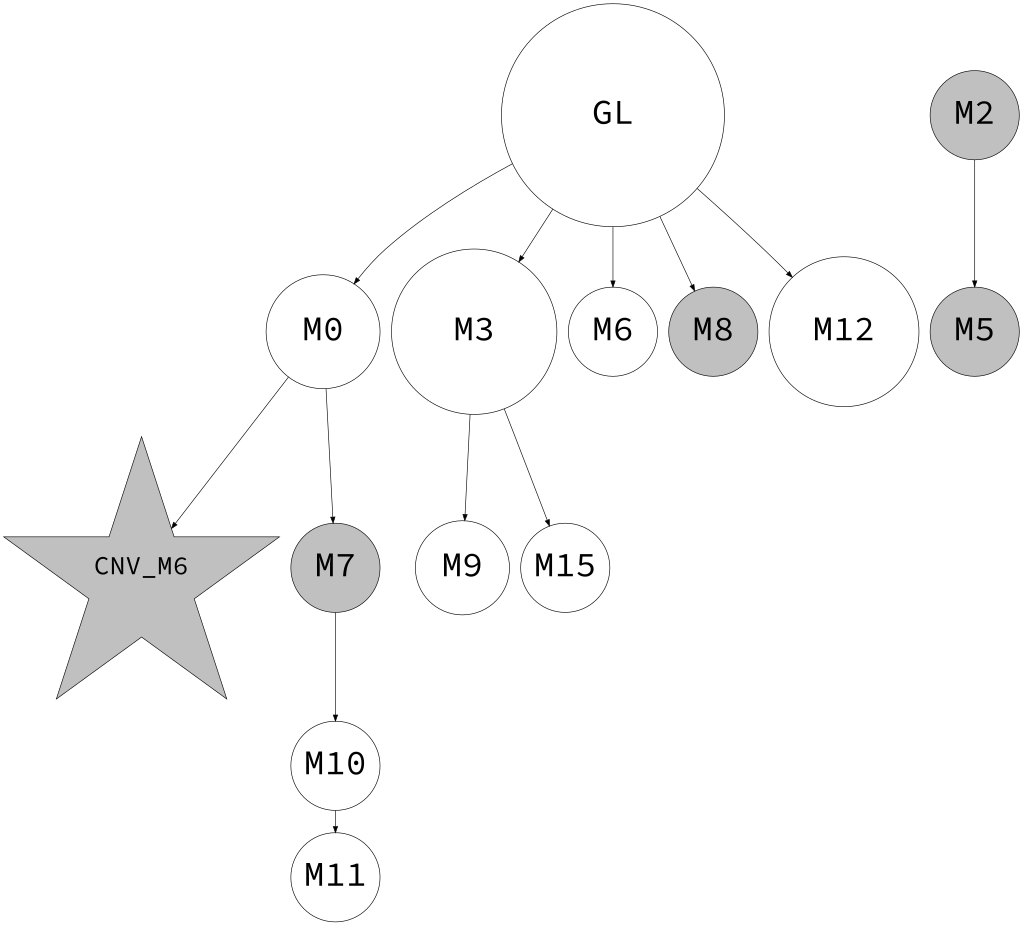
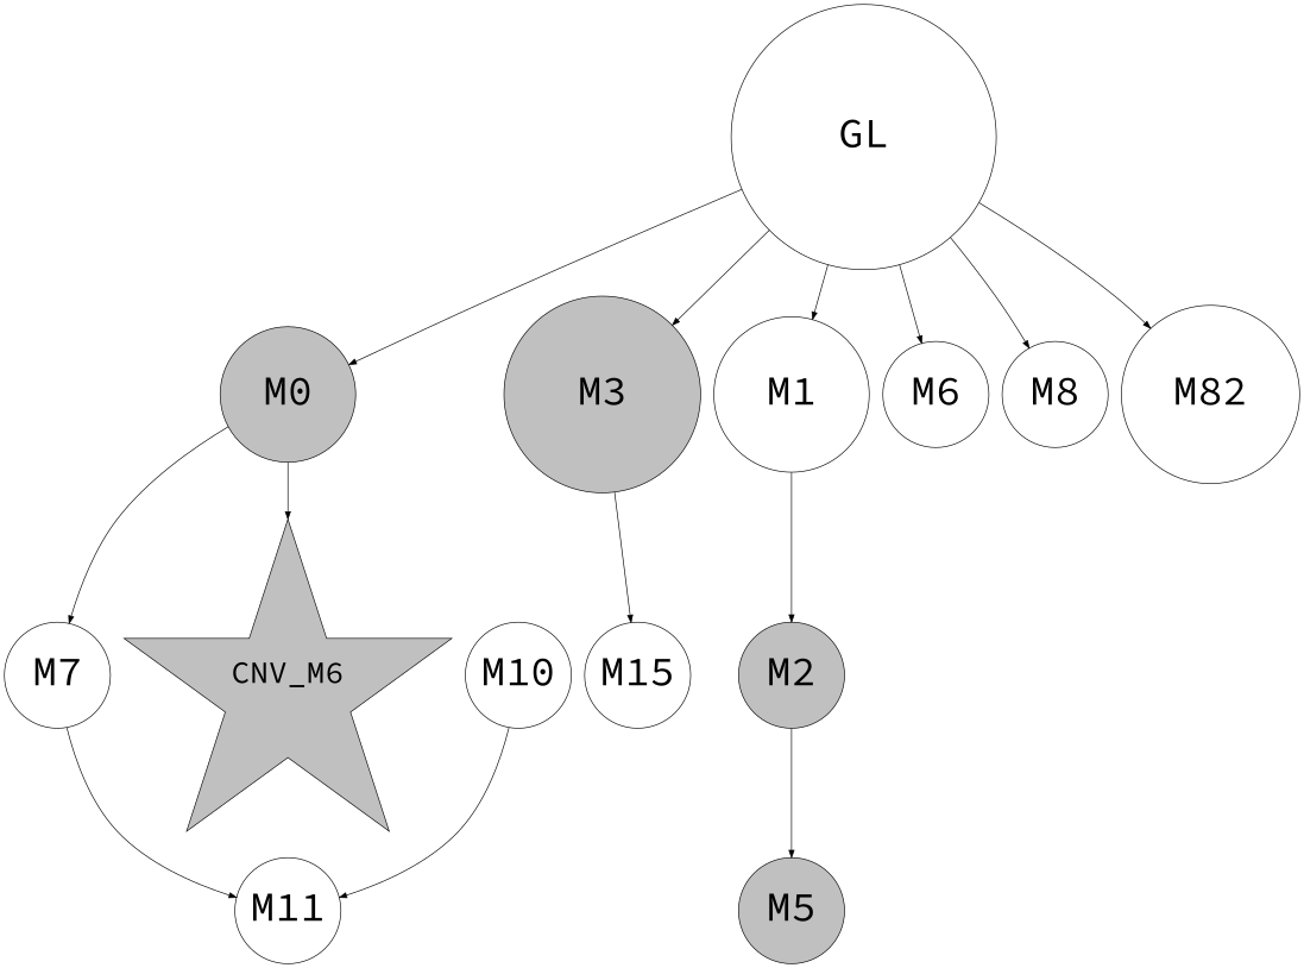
  digraph {
    fontname="Source Code Pro"
    node [fontname="Source Code Pro" fontsize=56 fillcolor=white shape=circle style=filled]
    edge [fontname="Source Code Pro"]
    n1 [height=5 label=GL width=5 fillcolor="" shape="" style=""]
-   n2 [height=2 label=M0 width=2.55]
-   n4 [height=2 label=M3 width=3.71]
+   n2 [fillcolor=grey height=2 label=M0 width=2.55]
+   n3 [height=2 label=M1 width=2.93]
+   n4 [fillcolor=grey height=2 label=M3 width=3.71]
    n5 [height=2 label=M6 width=1.67]
-   n6 [fillcolor=grey height=2 label=M8 width=0.75]
-   n7 [height=2 label=M12 width=3.36]
+   n6 [height=2 label=M8 width=0.75]
+   n7 [height=2 label=M82 width=3.36]
    n8 [fillcolor=grey fontsize=42 label=CNV_M6 shape=star]
-   n9 [fillcolor=grey height=2 label=M7 width=0.15]
+   n9 [height=2 label=M7 width=0.15]
    n10 [fillcolor=grey height=2 label=M2 width=0.47]
-   n11 [height=2 label=M9 width=2.11]
    n12 [height=2 label=M15 width=0.61]
    n13 [height=2 label=M10 width=0.94]
    n14 [fillcolor=grey height=2 label=M5 width=0.24]
    n15 [height=2 label=M11 width=1.06]
    n1 -> n2
+   n1 -> n3
    n1 -> n4
    n1 -> n5
    n1 -> n6
    n1 -> n7
    n2 -> n8
    n2 -> n9
-   n4 -> n11
+   n3 -> n10
    n4 -> n12
-   n9 -> n13
+   n9 -> n15
    n10 -> n14
    n13 -> n15
  }
